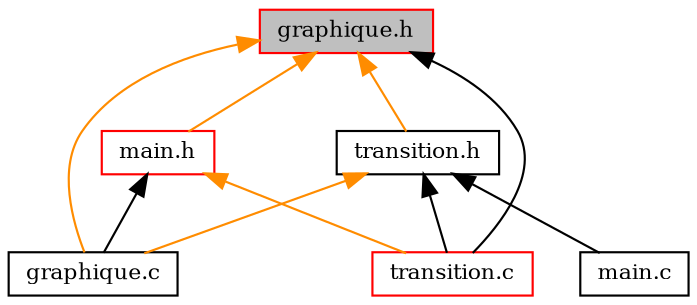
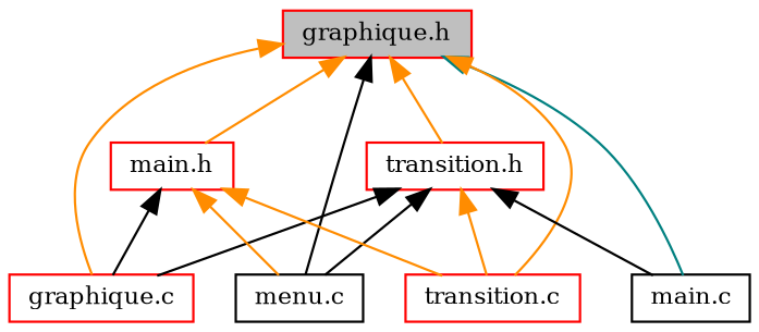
  digraph {
    fontname="DejaVu Serif"
    node [color=red fillcolor=white fontname="DejaVu Serif" fontsize=10 shape=record style=filled]
    edge [color=darkorange dir=back fontname="DejaVu Serif" fontsize=10 labelfontname=Helvetica labelfontsize=10 style=solid]
    n1 [fillcolor=grey75 fontcolor=black height=0.2 label="graphique.h" width=0.4]
-   n2 [color=black height=0.2 label="transition.h" width=0.4]
-   n3 [color=black height=0.2 label="graphique.c" width=0.4]
+   n2 [height=0.2 label="transition.h" width=0.4]
+   n3 [height=0.2 label="graphique.c" width=0.4]
    n4 [color=black height=0.2 label="main.c" width=0.4]
+   n5 [color=black height=0.2 label="menu.c" width=0.4]
    n6 [height=0.2 label="transition.c" width=0.4]
    n7 [height=0.2 label="main.h" width=0.4]
    n1 -> n2
    n1 -> n3
-   n1 -> n6 [color=black]
+   n1 -> n4 [color=teal]
+   n1 -> n5 [color=black]
+   n1 -> n6
    n1 -> n7
-   n2 -> n3
+   n2 -> n3 [color=black]
    n2 -> n4 [color=black]
-   n2 -> n6 [color=black]
+   n2 -> n5 [color=black]
+   n2 -> n6
    n7 -> n3 [color=black]
+   n7 -> n5
    n7 -> n6
  }
